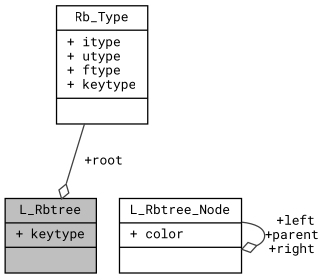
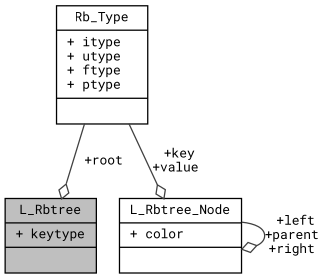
  digraph {
    fontname="Roboto Mono"
    node [color=black fillcolor=white fontname="Roboto Mono" fontsize=10 shape=record style=filled]
    edge [arrowhead=odiamond color=grey25 fontname="Roboto Mono" fontsize=10 labelfontname=Helvetica labelfontsize=10 style=solid]
    n1 [fillcolor=grey75 fontcolor=black height=0.2 label="{L_Rbtree\n|+ keytype\l|}" width=0.4]
    n2 [height=0.2 label="{L_Rbtree_Node\n|+ color\l|}" width=0.4]
-   n3 [height=0.2 label="{Rb_Type\n|+ itype\l+ utype\l+ ftype\l+ keytype\l|}" width=0.4]
+   n3 [height=0.2 label="{Rb_Type\n|+ itype\l+ utype\l+ ftype\l+ ptype\l|}" width=0.4]
    n2 -> n2 [label=" +left\n+parent\n+right"]
    n3 -> n1 [label=" +root"]
+   n3 -> n2 [label=" +key\n+value"]
  }
